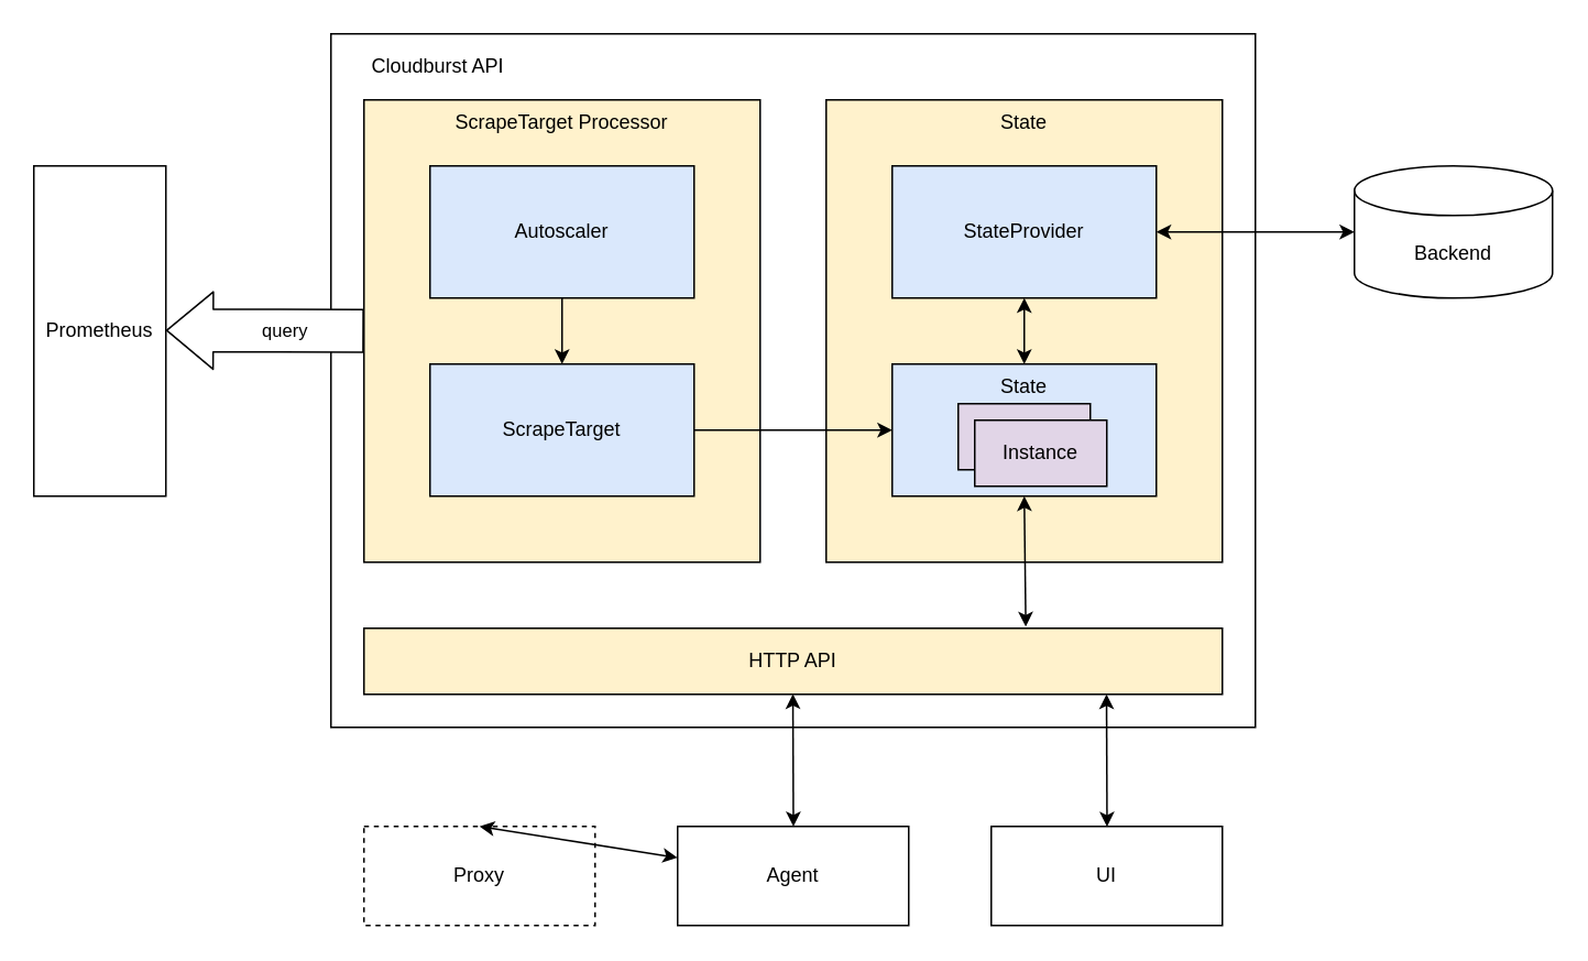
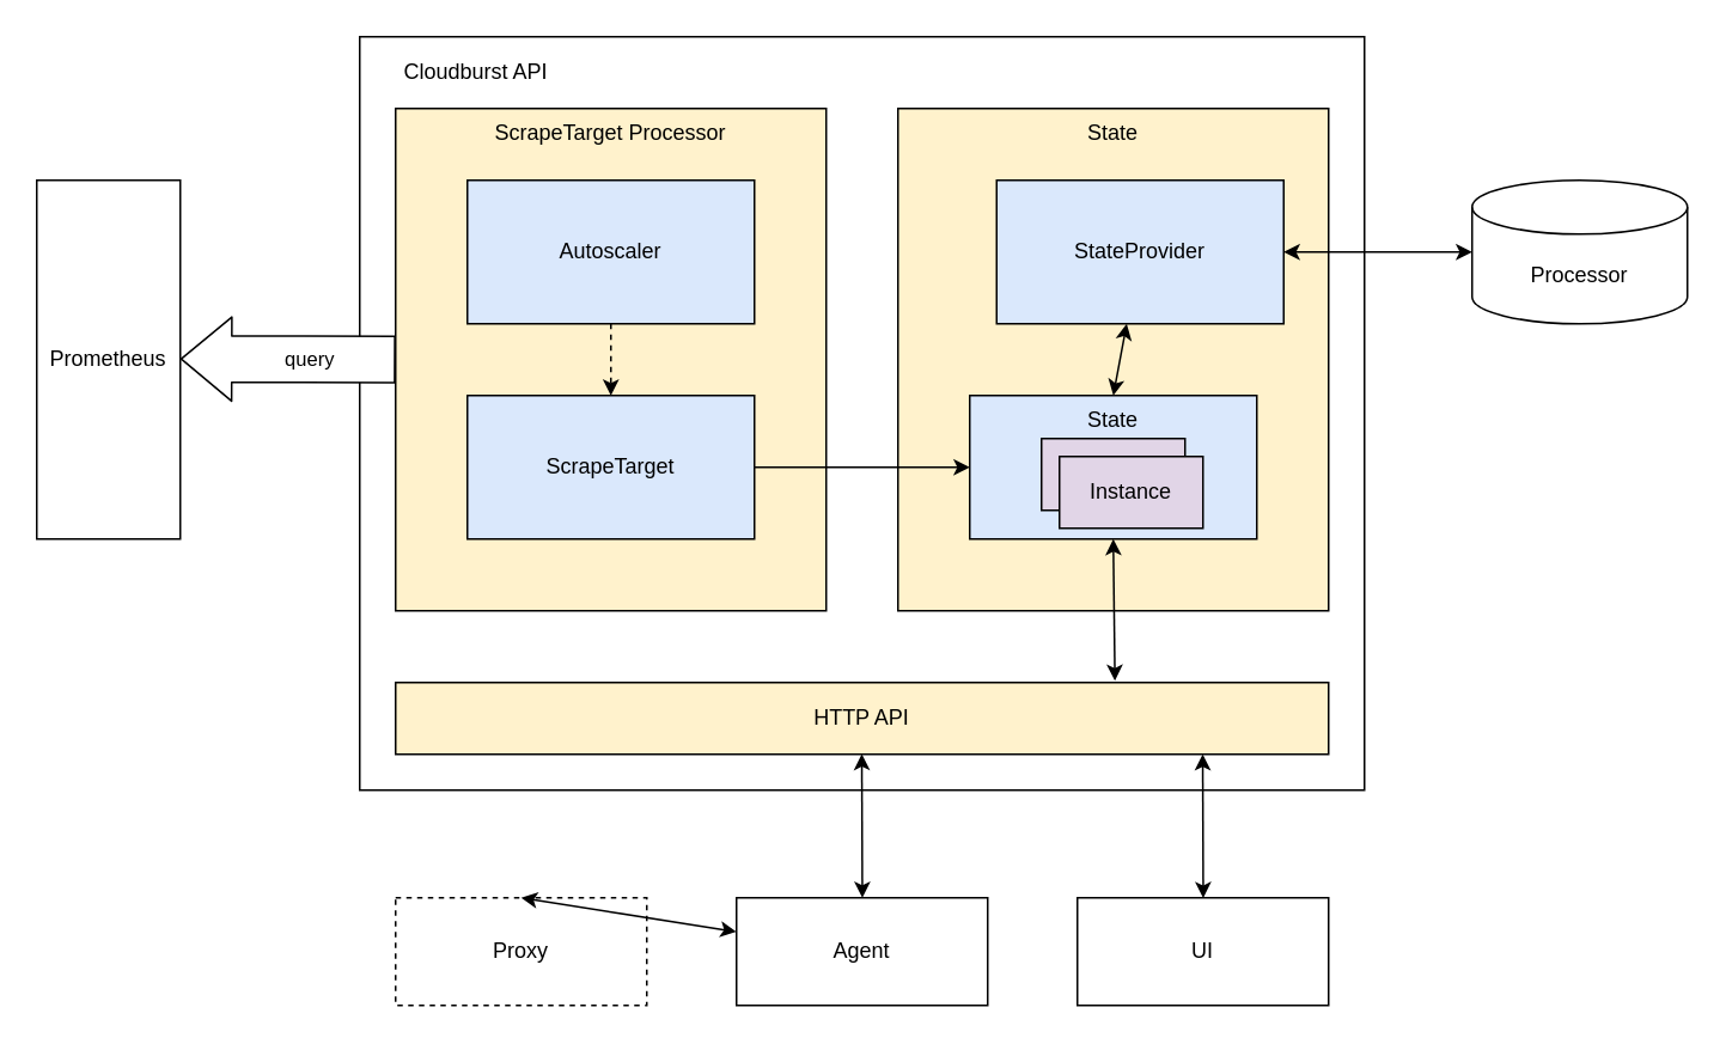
  <mxCell id="0" />
  <mxCell id="1" parent="0" />
  <mxCell id="2" value="" style="rounded=0;whiteSpace=wrap;html=1;" vertex="1" parent="1"><mxGeometry x="200" y="20" width="560" height="420" as="geometry" /></mxCell>
  <mxCell id="3" value="State" style="rounded=0;whiteSpace=wrap;html=1;verticalAlign=top;fillColor=#fff2cc;" vertex="1" parent="1"><mxGeometry x="500" y="60" width="240" height="280" as="geometry" /></mxCell>
  <mxCell id="4" value="ScrapeTarget Processor" style="rounded=0;whiteSpace=wrap;html=1;verticalAlign=top;fillColor=#fff2cc;" vertex="1" parent="1"><mxGeometry x="220" y="60" width="240" height="280" as="geometry" /></mxCell>
  <mxCell id="5" value="State" style="rounded=0;whiteSpace=wrap;html=1;verticalAlign=top;fillColor=#dae8fc;" vertex="1" parent="1"><mxGeometry x="540" y="220" width="160" height="80" as="geometry" /></mxCell>
  <mxCell id="6" value="HTTP API" style="rounded=0;whiteSpace=wrap;html=1;fillColor=#fff2cc;" vertex="1" parent="1"><mxGeometry x="220" y="380" width="520" height="40" as="geometry" /></mxCell>
  <mxCell id="7" value="Autoscaler" style="rounded=0;whiteSpace=wrap;html=1;fillColor=#dae8fc;" vertex="1" parent="1"><mxGeometry x="260" y="100" width="160" height="80" as="geometry" /></mxCell>
  <mxCell id="8" value="ScrapeTarget" style="rounded=0;whiteSpace=wrap;html=1;fillColor=#dae8fc;" vertex="1" parent="1"><mxGeometry x="260" y="220" width="160" height="80" as="geometry" /></mxCell>
- <mxCell id="9" value="" style="endArrow=classic;html=1;exitX=0.5;exitY=1;exitDx=0;exitDy=0;entryX=0.5;entryY=0;entryDx=0;entryDy=0;" edge="1" parent="1" source="7" target="8"><mxGeometry width="50" height="50" relative="1" as="geometry"><mxPoint x="500" y="250" as="sourcePoint" /><mxPoint x="550" y="200" as="targetPoint" /></mxGeometry></mxCell>
+ <mxCell id="9" value="" style="endArrow=classic;html=1;exitX=0.5;exitY=1;exitDx=0;exitDy=0;entryX=0.5;entryY=0;entryDx=0;entryDy=0;dashed=1;" edge="1" parent="1" source="7" target="8"><mxGeometry width="50" height="50" relative="1" as="geometry"><mxPoint x="500" y="250" as="sourcePoint" /><mxPoint x="550" y="200" as="targetPoint" /></mxGeometry></mxCell>
  <mxCell id="10" value="Instance" style="rounded=0;whiteSpace=wrap;html=1;fillColor=#e1d5e7;" vertex="1" parent="1"><mxGeometry x="580" y="244" width="80" height="40" as="geometry" /></mxCell>
  <mxCell id="11" value="Instance" style="rounded=0;whiteSpace=wrap;html=1;fillColor=#e1d5e7;" vertex="1" parent="1"><mxGeometry x="590" y="254" width="80" height="40" as="geometry" /></mxCell>
  <mxCell id="12" value="" style="endArrow=classic;html=1;exitX=1;exitY=0.5;exitDx=0;exitDy=0;entryX=0;entryY=0.5;entryDx=0;entryDy=0;" edge="1" parent="1" source="8" target="5"><mxGeometry width="50" height="50" relative="1" as="geometry"><mxPoint x="570" y="340" as="sourcePoint" /><mxPoint x="620" y="290" as="targetPoint" /></mxGeometry></mxCell>
  <mxCell id="13" value="" style="endArrow=classic;startArrow=classic;html=1;exitX=0.5;exitY=1;exitDx=0;exitDy=0;entryX=0.771;entryY=-0.025;entryDx=0;entryDy=0;entryPerimeter=0;" edge="1" parent="1" source="5" target="6"><mxGeometry width="50" height="50" relative="1" as="geometry"><mxPoint x="700" y="100" as="sourcePoint" /><mxPoint x="580" y="380" as="targetPoint" /></mxGeometry></mxCell>
- <mxCell id="14" value="StateProvider" style="rounded=0;whiteSpace=wrap;html=1;fillColor=#dae8fc;" vertex="1" parent="1"><mxGeometry x="540" y="100" width="160" height="80" as="geometry" /></mxCell>
+ <mxCell id="14" value="StateProvider" style="rounded=0;whiteSpace=wrap;html=1;fillColor=#dae8fc;" vertex="1" parent="1"><mxGeometry x="555" y="100" width="160" height="80" as="geometry" /></mxCell>
  <mxCell id="15" value="Prometheus" style="rounded=0;whiteSpace=wrap;html=1;" vertex="1" parent="1"><mxGeometry x="20" y="100" width="80" height="200" as="geometry" /></mxCell>
  <mxCell id="16" value="" style="endArrow=classic;startArrow=classic;html=1;exitX=0.5;exitY=0;exitDx=0;exitDy=0;" edge="1" parent="1" source="5" target="14"><mxGeometry width="50" height="50" relative="1" as="geometry"><mxPoint x="790" y="230" as="sourcePoint" /><mxPoint x="840" y="180" as="targetPoint" /></mxGeometry></mxCell>
- <mxCell id="17" value="Backend" style="shape=cylinder3;whiteSpace=wrap;html=1;boundedLbl=1;backgroundOutline=1;size=15;" vertex="1" parent="1"><mxGeometry x="820" y="100" width="120" height="80" as="geometry" /></mxCell>
+ <mxCell id="17" value="Processor" style="shape=cylinder3;whiteSpace=wrap;html=1;boundedLbl=1;backgroundOutline=1;size=15;" vertex="1" parent="1"><mxGeometry x="820" y="100" width="120" height="80" as="geometry" /></mxCell>
  <mxCell id="18" value="" style="endArrow=classic;startArrow=classic;html=1;exitX=1;exitY=0.5;exitDx=0;exitDy=0;entryX=0;entryY=0.5;entryDx=0;entryDy=0;entryPerimeter=0;" edge="1" parent="1" source="14" target="17"><mxGeometry width="50" height="50" relative="1" as="geometry"><mxPoint x="810" y="270" as="sourcePoint" /><mxPoint x="860" y="220" as="targetPoint" /></mxGeometry></mxCell>
  <mxCell id="19" value="Agent" style="rounded=0;whiteSpace=wrap;html=1;" vertex="1" parent="1"><mxGeometry x="410" y="500" width="140" height="60" as="geometry" /></mxCell>
  <mxCell id="20" value="Proxy" style="rounded=0;whiteSpace=wrap;html=1;dashed=1;" vertex="1" parent="1"><mxGeometry x="220" y="500" width="140" height="60" as="geometry" /></mxCell>
  <mxCell id="21" value="" style="shape=flexArrow;endArrow=classic;html=1;width=25.833;endSize=9.058;labelBorderColor=#000000;fillColor=#ffffff;" edge="1" parent="1"><mxGeometry width="50" height="50" relative="1" as="geometry"><mxPoint x="220" y="200" as="sourcePoint" /><mxPoint x="100" y="199.58" as="targetPoint" /></mxGeometry></mxCell>
  <mxCell id="22" value="query" style="edgeLabel;html=1;align=center;verticalAlign=middle;resizable=0;points=[];" vertex="1" connectable="0" parent="21"><mxGeometry x="-0.186" relative="1" as="geometry"><mxPoint as="offset" /></mxGeometry></mxCell>
  <mxCell id="23" value="UI" style="rounded=0;whiteSpace=wrap;html=1;" vertex="1" parent="1"><mxGeometry x="600" y="500" width="140" height="60" as="geometry" /></mxCell>
  <mxCell id="24" value="" style="endArrow=classic;startArrow=classic;html=1;fillColor=#ffffff;exitX=0.5;exitY=0;exitDx=0;exitDy=0;" edge="1" parent="1" source="20" target="19"><mxGeometry width="50" height="50" relative="1" as="geometry"><mxPoint x="310" y="490" as="sourcePoint" /><mxPoint x="360" y="440" as="targetPoint" /></mxGeometry></mxCell>
  <mxCell id="25" value="" style="endArrow=classic;startArrow=classic;html=1;fillColor=#ffffff;exitX=0.5;exitY=0;exitDx=0;exitDy=0;entryX=0.134;entryY=0.996;entryDx=0;entryDy=0;entryPerimeter=0;" edge="1" parent="1"><mxGeometry width="50" height="50" relative="1" as="geometry"><mxPoint x="480.15" y="500" as="sourcePoint" /><mxPoint x="479.83" y="419.84" as="targetPoint" /></mxGeometry></mxCell>
  <mxCell id="26" value="" style="endArrow=classic;startArrow=classic;html=1;fillColor=#ffffff;exitX=0.5;exitY=0;exitDx=0;exitDy=0;entryX=0.134;entryY=0.996;entryDx=0;entryDy=0;entryPerimeter=0;" edge="1" parent="1"><mxGeometry width="50" height="50" relative="1" as="geometry"><mxPoint x="670.15" y="500.16" as="sourcePoint" /><mxPoint x="669.83" y="420" as="targetPoint" /></mxGeometry></mxCell>
  <mxCell id="27" value="Cloudburst API" style="text;html=1;strokeColor=none;fillColor=none;align=center;verticalAlign=middle;whiteSpace=wrap;rounded=0;" vertex="1" parent="1"><mxGeometry x="220" y="30" width="90" height="20" as="geometry" /></mxCell>
